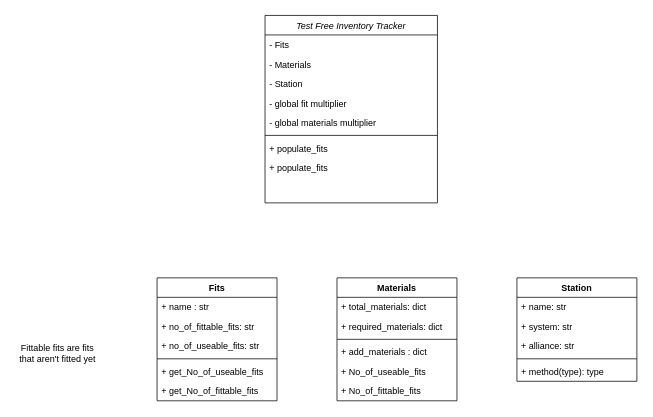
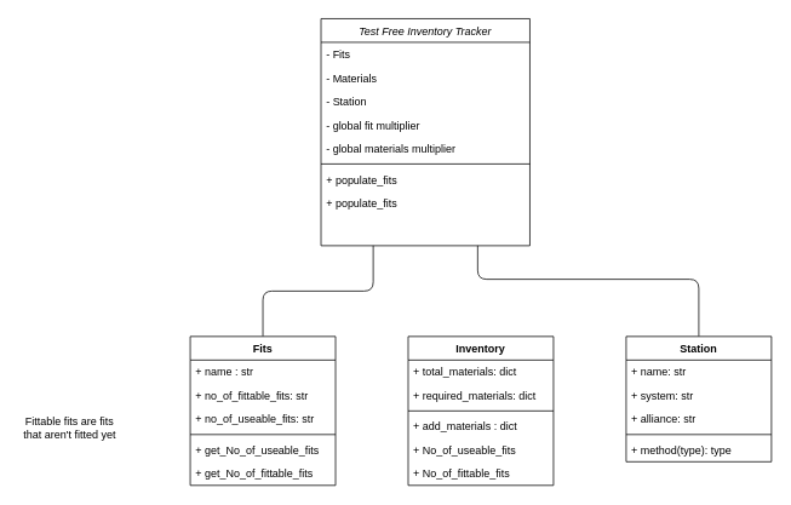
  <mxCell id="0" />
  <mxCell id="1" parent="0" />
  <mxCell id="2" value="Test Free Inventory Tracker" style="swimlane;fontStyle=2;align=center;verticalAlign=top;childLayout=stackLayout;horizontal=1;startSize=26;horizontalStack=0;resizeParent=1;resizeLast=0;collapsible=1;marginBottom=0;shadow=0;strokeWidth=1;" parent="1" vertex="1"><mxGeometry x="353" y="20" width="230" height="250" as="geometry"><mxRectangle x="230" y="140" width="160" height="26" as="alternateBounds" /></mxGeometry></mxCell>
  <mxCell id="3" value="- Fits" style="text;align=left;verticalAlign=top;spacingLeft=4;spacingRight=4;overflow=hidden;rotatable=0;points=[[0,0.5],[1,0.5]];portConstraint=eastwest;" parent="2" vertex="1"><mxGeometry y="26" width="230" height="26" as="geometry" /></mxCell>
  <mxCell id="4" value="- Materials" style="text;align=left;verticalAlign=top;spacingLeft=4;spacingRight=4;overflow=hidden;rotatable=0;points=[[0,0.5],[1,0.5]];portConstraint=eastwest;shadow=0;html=0;" parent="2" vertex="1"><mxGeometry y="52" width="230" height="26" as="geometry" /></mxCell>
  <mxCell id="5" value="- Station" style="text;align=left;verticalAlign=top;spacingLeft=4;spacingRight=4;overflow=hidden;rotatable=0;points=[[0,0.5],[1,0.5]];portConstraint=eastwest;shadow=0;html=0;" parent="2" vertex="1"><mxGeometry y="78" width="230" height="26" as="geometry" /></mxCell>
  <mxCell id="6" value="- global fit multiplier" style="text;align=left;verticalAlign=top;spacingLeft=4;spacingRight=4;overflow=hidden;rotatable=0;points=[[0,0.5],[1,0.5]];portConstraint=eastwest;shadow=0;html=0;" vertex="1" parent="2"><mxGeometry y="104" width="230" height="26" as="geometry" /></mxCell>
  <mxCell id="7" value="- global materials multiplier" style="text;align=left;verticalAlign=top;spacingLeft=4;spacingRight=4;overflow=hidden;rotatable=0;points=[[0,0.5],[1,0.5]];portConstraint=eastwest;shadow=0;html=0;" vertex="1" parent="2"><mxGeometry y="130" width="230" height="26" as="geometry" /></mxCell>
  <mxCell id="8" value="" style="line;html=1;strokeWidth=1;align=left;verticalAlign=middle;spacingTop=-1;spacingLeft=3;spacingRight=3;rotatable=0;labelPosition=right;points=[];portConstraint=eastwest;" parent="2" vertex="1"><mxGeometry y="156" width="230" height="8" as="geometry" /></mxCell>
  <mxCell id="9" value="+ populate_fits" style="text;strokeColor=none;fillColor=none;align=left;verticalAlign=top;spacingLeft=4;spacingRight=4;overflow=hidden;rotatable=0;points=[[0,0.5],[1,0.5]];portConstraint=eastwest;" vertex="1" parent="2"><mxGeometry y="164" width="230" height="26" as="geometry" /></mxCell>
  <mxCell id="10" value="+ populate_fits" style="text;strokeColor=none;fillColor=none;align=left;verticalAlign=top;spacingLeft=4;spacingRight=4;overflow=hidden;rotatable=0;points=[[0,0.5],[1,0.5]];portConstraint=eastwest;" vertex="1" parent="2"><mxGeometry y="190" width="230" height="26" as="geometry" /></mxCell>
+ <mxCell id="11" style="edgeStyle=orthogonalEdgeStyle;orthogonalLoop=1;jettySize=auto;html=1;exitX=0.5;exitY=0;exitDx=0;exitDy=0;entryX=0.25;entryY=1;entryDx=0;entryDy=0;endArrow=none;endFill=0;strokeWidth=1;" edge="1" parent="1" source="12" target="2"><mxGeometry relative="1" as="geometry" /></mxCell>
  <mxCell id="12" value="Fits" style="swimlane;fontStyle=1;align=center;verticalAlign=top;childLayout=stackLayout;horizontal=1;startSize=26;horizontalStack=0;resizeParent=1;resizeParentMax=0;resizeLast=0;collapsible=1;marginBottom=0;" vertex="1" parent="1"><mxGeometry x="209" y="370" width="160" height="164" as="geometry" /></mxCell>
  <mxCell id="13" value="+ name : str" style="text;strokeColor=none;fillColor=none;align=left;verticalAlign=top;spacingLeft=4;spacingRight=4;overflow=hidden;rotatable=0;points=[[0,0.5],[1,0.5]];portConstraint=eastwest;" vertex="1" parent="12"><mxGeometry y="26" width="160" height="26" as="geometry" /></mxCell>
  <mxCell id="14" value="+ no_of_fittable_fits: str" style="text;strokeColor=none;fillColor=none;align=left;verticalAlign=top;spacingLeft=4;spacingRight=4;overflow=hidden;rotatable=0;points=[[0,0.5],[1,0.5]];portConstraint=eastwest;" vertex="1" parent="12"><mxGeometry y="52" width="160" height="26" as="geometry" /></mxCell>
  <mxCell id="15" value="+ no_of_useable_fits: str" style="text;strokeColor=none;fillColor=none;align=left;verticalAlign=top;spacingLeft=4;spacingRight=4;overflow=hidden;rotatable=0;points=[[0,0.5],[1,0.5]];portConstraint=eastwest;" vertex="1" parent="12"><mxGeometry y="78" width="160" height="26" as="geometry" /></mxCell>
  <mxCell id="16" value="" style="line;strokeWidth=1;fillColor=none;align=left;verticalAlign=middle;spacingTop=-1;spacingLeft=3;spacingRight=3;rotatable=0;labelPosition=right;points=[];portConstraint=eastwest;" vertex="1" parent="12"><mxGeometry y="104" width="160" height="8" as="geometry" /></mxCell>
  <mxCell id="17" value="+ get_No_of_useable_fits" style="text;strokeColor=none;fillColor=none;align=left;verticalAlign=top;spacingLeft=4;spacingRight=4;overflow=hidden;rotatable=0;points=[[0,0.5],[1,0.5]];portConstraint=eastwest;" vertex="1" parent="12"><mxGeometry y="112" width="160" height="26" as="geometry" /></mxCell>
  <mxCell id="18" value="+ get_No_of_fittable_fits" style="text;strokeColor=none;fillColor=none;align=left;verticalAlign=top;spacingLeft=4;spacingRight=4;overflow=hidden;rotatable=0;points=[[0,0.5],[1,0.5]];portConstraint=eastwest;" vertex="1" parent="12"><mxGeometry y="138" width="160" height="26" as="geometry" /></mxCell>
- <mxCell id="19" value="Materials" style="swimlane;fontStyle=1;align=center;verticalAlign=top;childLayout=stackLayout;horizontal=1;startSize=26;horizontalStack=0;resizeParent=1;resizeParentMax=0;resizeLast=0;collapsible=1;marginBottom=0;" vertex="1" parent="1"><mxGeometry x="449" y="370" width="160" height="164" as="geometry" /></mxCell>
+ <mxCell id="19" value="Inventory" style="swimlane;fontStyle=1;align=center;verticalAlign=top;childLayout=stackLayout;horizontal=1;startSize=26;horizontalStack=0;resizeParent=1;resizeParentMax=0;resizeLast=0;collapsible=1;marginBottom=0;" vertex="1" parent="1"><mxGeometry x="449" y="370" width="160" height="164" as="geometry" /></mxCell>
  <mxCell id="20" value="+ total_materials: dict" style="text;strokeColor=none;fillColor=none;align=left;verticalAlign=top;spacingLeft=4;spacingRight=4;overflow=hidden;rotatable=0;points=[[0,0.5],[1,0.5]];portConstraint=eastwest;" vertex="1" parent="19"><mxGeometry y="26" width="160" height="26" as="geometry" /></mxCell>
  <mxCell id="21" value="+ required_materials: dict" style="text;strokeColor=none;fillColor=none;align=left;verticalAlign=top;spacingLeft=4;spacingRight=4;overflow=hidden;rotatable=0;points=[[0,0.5],[1,0.5]];portConstraint=eastwest;" vertex="1" parent="19"><mxGeometry y="52" width="160" height="26" as="geometry" /></mxCell>
  <mxCell id="22" value="" style="line;strokeWidth=1;fillColor=none;align=left;verticalAlign=middle;spacingTop=-1;spacingLeft=3;spacingRight=3;rotatable=0;labelPosition=right;points=[];portConstraint=eastwest;" vertex="1" parent="19"><mxGeometry y="78" width="160" height="8" as="geometry" /></mxCell>
  <mxCell id="23" value="+ add_materials : dict" style="text;strokeColor=none;fillColor=none;align=left;verticalAlign=top;spacingLeft=4;spacingRight=4;overflow=hidden;rotatable=0;points=[[0,0.5],[1,0.5]];portConstraint=eastwest;" vertex="1" parent="19"><mxGeometry y="86" width="160" height="26" as="geometry" /></mxCell>
  <mxCell id="24" value="+ No_of_useable_fits" style="text;strokeColor=none;fillColor=none;align=left;verticalAlign=top;spacingLeft=4;spacingRight=4;overflow=hidden;rotatable=0;points=[[0,0.5],[1,0.5]];portConstraint=eastwest;" vertex="1" parent="19"><mxGeometry y="112" width="160" height="26" as="geometry" /></mxCell>
  <mxCell id="25" value="+ No_of_fittable_fits" style="text;strokeColor=none;fillColor=none;align=left;verticalAlign=top;spacingLeft=4;spacingRight=4;overflow=hidden;rotatable=0;points=[[0,0.5],[1,0.5]];portConstraint=eastwest;" vertex="1" parent="19"><mxGeometry y="138" width="160" height="26" as="geometry" /></mxCell>
+ <mxCell id="26" style="edgeStyle=orthogonalEdgeStyle;orthogonalLoop=1;jettySize=auto;html=1;exitX=0.5;exitY=0;exitDx=0;exitDy=0;endArrow=none;endFill=0;entryX=0.75;entryY=1;entryDx=0;entryDy=0;" edge="1" parent="1" source="27" target="2"><mxGeometry relative="1" as="geometry"><mxPoint x="618" y="294" as="targetPoint" /><Array as="points"><mxPoint x="769" y="307" /><mxPoint x="526" y="307" /></Array></mxGeometry></mxCell>
  <mxCell id="27" value="Station" style="swimlane;fontStyle=1;align=center;verticalAlign=top;childLayout=stackLayout;horizontal=1;startSize=26;horizontalStack=0;resizeParent=1;resizeParentMax=0;resizeLast=0;collapsible=1;marginBottom=0;" vertex="1" parent="1"><mxGeometry x="689" y="370" width="160" height="138" as="geometry" /></mxCell>
  <mxCell id="28" value="+ name: str" style="text;strokeColor=none;fillColor=none;align=left;verticalAlign=top;spacingLeft=4;spacingRight=4;overflow=hidden;rotatable=0;points=[[0,0.5],[1,0.5]];portConstraint=eastwest;" vertex="1" parent="27"><mxGeometry y="26" width="160" height="26" as="geometry" /></mxCell>
  <mxCell id="29" value="+ system: str" style="text;strokeColor=none;fillColor=none;align=left;verticalAlign=top;spacingLeft=4;spacingRight=4;overflow=hidden;rotatable=0;points=[[0,0.5],[1,0.5]];portConstraint=eastwest;" vertex="1" parent="27"><mxGeometry y="52" width="160" height="26" as="geometry" /></mxCell>
  <mxCell id="30" value="+ alliance: str" style="text;strokeColor=none;fillColor=none;align=left;verticalAlign=top;spacingLeft=4;spacingRight=4;overflow=hidden;rotatable=0;points=[[0,0.5],[1,0.5]];portConstraint=eastwest;" vertex="1" parent="27"><mxGeometry y="78" width="160" height="26" as="geometry" /></mxCell>
  <mxCell id="31" value="" style="line;strokeWidth=1;fillColor=none;align=left;verticalAlign=middle;spacingTop=-1;spacingLeft=3;spacingRight=3;rotatable=0;labelPosition=right;points=[];portConstraint=eastwest;" vertex="1" parent="27"><mxGeometry y="104" width="160" height="8" as="geometry" /></mxCell>
  <mxCell id="32" value="+ method(type): type" style="text;strokeColor=none;fillColor=none;align=left;verticalAlign=top;spacingLeft=4;spacingRight=4;overflow=hidden;rotatable=0;points=[[0,0.5],[1,0.5]];portConstraint=eastwest;" vertex="1" parent="27"><mxGeometry y="112" width="160" height="26" as="geometry" /></mxCell>
  <mxCell id="33" value="Fittable fits are fits &lt;br&gt;that aren't fitted yet" style="text;html=1;align=center;verticalAlign=middle;resizable=0;points=[];autosize=1;" vertex="1" parent="1"><mxGeometry x="20" y="455" width="112" height="32" as="geometry" /></mxCell>
